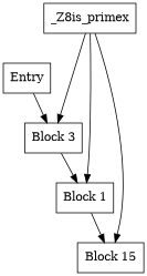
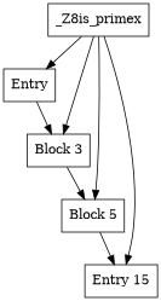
  digraph {
    node [shape=box]
    n1 [label=_Z8is_primex]
    n2 [label=Entry]
    n3 [label="Block 3"]
-   n4 [label="Block 1"]
-   n5 [label="Block 15"]
+   n4 [label="Block 5"]
+   n5 [label="Entry 15"]
+   n1 -> n2
    n1 -> n3
    n1 -> n4
    n1 -> n5
    n2 -> n3
    n3 -> n4
    n4 -> n5
  }
